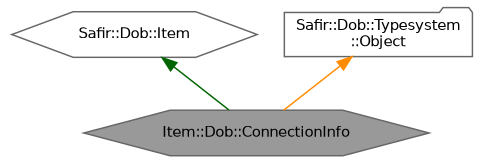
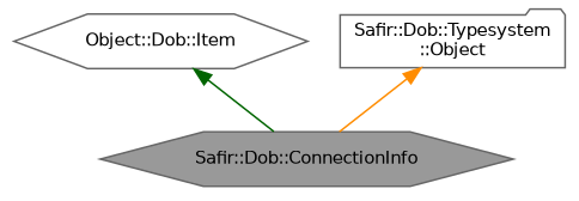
  digraph {
    node [color=gray40 fillcolor=white fontname=Helvetica fontsize=10 shape=hexagon style=filled]
    edge [dir=back fontname=Helvetica fontsize=10 labelfontname=Helvetica labelfontsize=10 style=solid]
-   n1 [fillcolor=grey60 fontcolor=black height=0.2 label="Item::Dob::ConnectionInfo" width=0.4]
-   n2 [height=0.2 label="Safir::Dob::Item" width=0.4]
+   n1 [fillcolor=grey60 fontcolor=black height=0.2 label="Safir::Dob::ConnectionInfo" width=0.4]
+   n2 [height=0.2 label="Object::Dob::Item" width=0.4]
    n3 [height=0.2 label="Safir::Dob::Typesystem\l::Object" shape=folder width=0.4]
    n2 -> n1 [color=darkgreen]
    n3 -> n1 [color=darkorange]
  }
